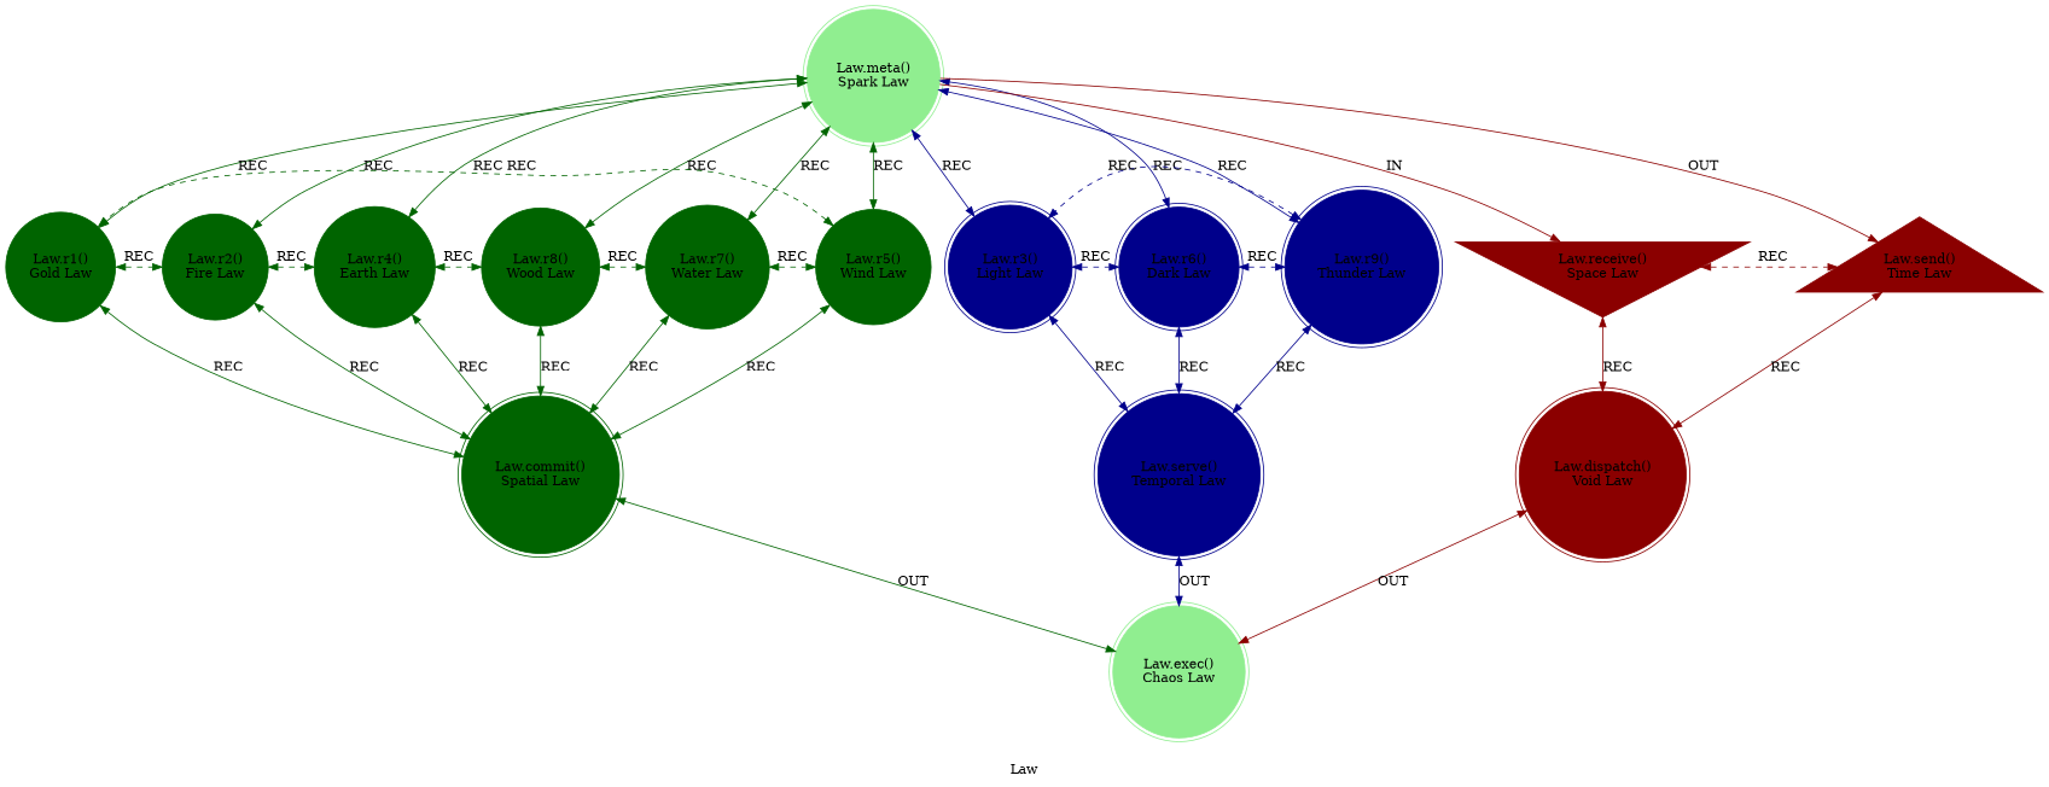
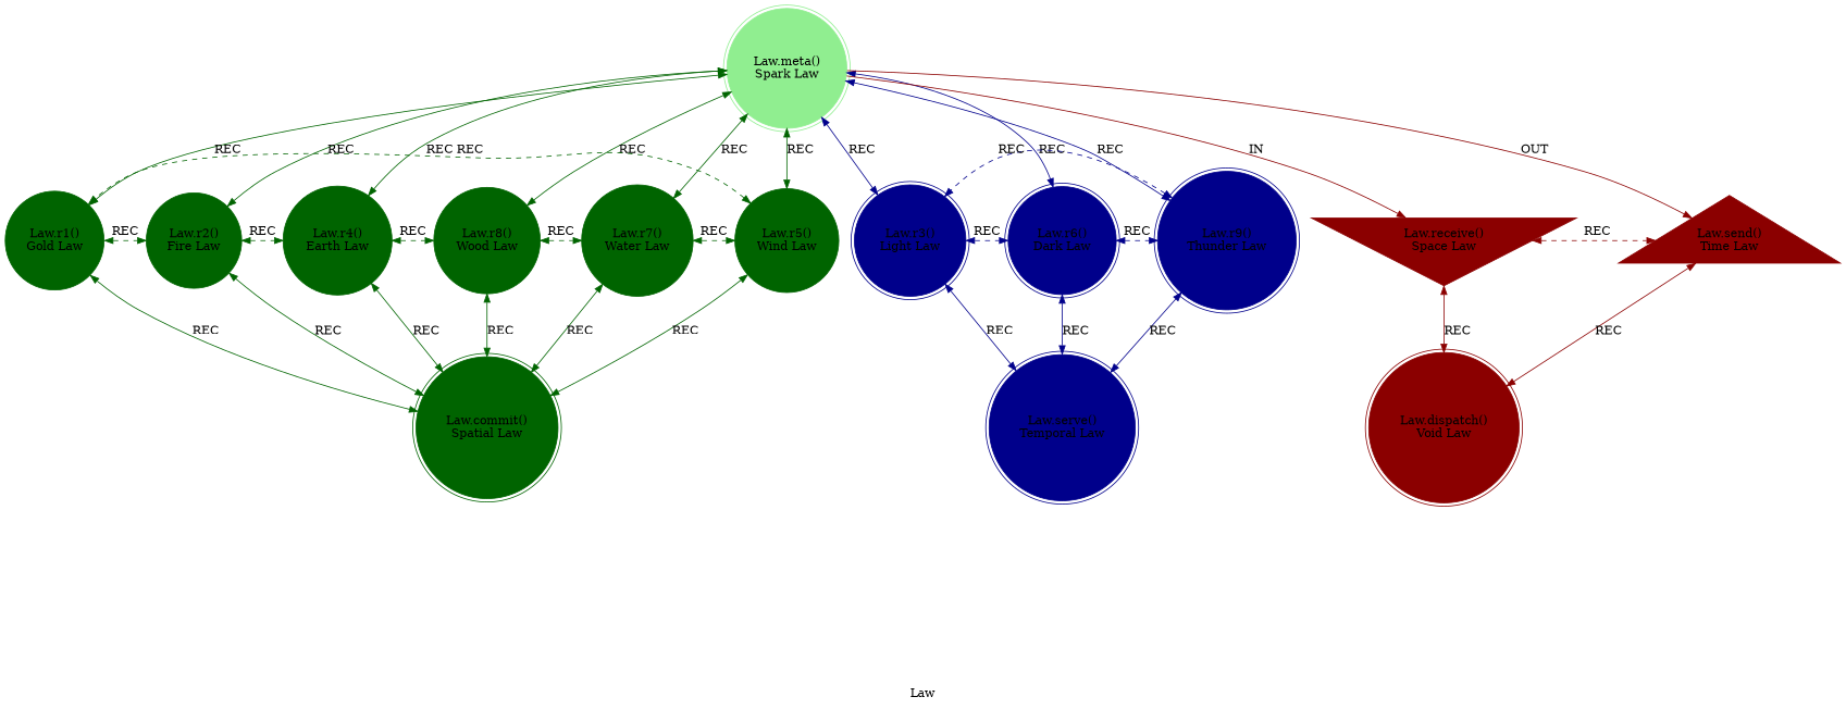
  strict digraph {
    color=lightgray
    label=Law
    style=filled
    node [color=darkgreen shape=doublecircle style=filled]
    edge [color=darkgreen dir=both]
    n1 [color=lightgreen label="Law.meta()\nSpark Law"]
    n2 [label="Law.r1()\nGold Law" shape=circle]
    n3 [label="Law.r2()\nFire Law" shape=circle]
    n4 [label="Law.r4()\nEarth Law" shape=circle]
    n5 [label="Law.r8()\nWood Law" shape=circle]
    n6 [label="Law.r7()\nWater Law" shape=circle]
    n7 [label="Law.r5()\nWind Law" shape=circle]
    n8 [color=darkblue label="Law.r3()\nLight Law"]
    n9 [color=darkblue label="Law.r6()\nDark Law"]
    n10 [color=darkblue label="Law.r9()\nThunder Law"]
    n11 [color=darkred label="Law.receive()\nSpace Law" shape=invtriangle]
    n12 [color=darkred label="Law.send()\nTime Law" shape=triangle]
    n13 [label="Law.commit()\nSpatial Law"]
    n14 [color=darkblue label="Law.serve()\nTemporal Law"]
    n15 [color=darkred label="Law.dispatch()\nVoid Law"]
-   n16 [color=lightgreen label="Law.exec()\nChaos Law"]
    n1 -> n2 [label=REC]
    n1 -> n3 [label=REC]
    n1 -> n4 [label=REC]
    n1 -> n5 [label=REC]
    n1 -> n6 [label=REC]
    n1 -> n7 [label=REC]
    n1 -> n8 [color=darkblue label=REC]
    n1 -> n9 [color=darkblue label=REC]
    n1 -> n10 [color=darkblue label=REC]
    n1 -> n11 [color=darkred label=IN dir=""]
    n1 -> n12 [color=darkred label=OUT dir=""]
    n2 -> n3 [constraint=false label=REC style=dashed]
    n2 -> n13 [label=REC]
    n3 -> n4 [constraint=false label=REC style=dashed]
    n3 -> n13 [label=REC]
    n4 -> n5 [constraint=false label=REC style=dashed]
    n4 -> n13 [label=REC]
    n5 -> n6 [constraint=false label=REC style=dashed]
    n5 -> n13 [label=REC]
    n6 -> n7 [constraint=false label=REC style=dashed]
    n6 -> n13 [label=REC]
    n7 -> n2 [constraint=false label=REC style=dashed]
    n7 -> n13 [label=REC]
    n8 -> n9 [color=darkblue constraint=false label=REC style=dashed]
    n8 -> n14 [color=darkblue label=REC]
    n9 -> n10 [color=darkblue constraint=false label=REC style=dashed]
    n9 -> n14 [color=darkblue label=REC]
    n10 -> n8 [color=darkblue constraint=false label=REC style=dashed]
    n10 -> n14 [color=darkblue label=REC]
    n11 -> n12 [color=darkred constraint=false label=REC style=dashed]
    n11 -> n15 [color=darkred label=REC]
    n12 -> n15 [color=darkred label=REC]
-   n13 -> n16 [label=OUT]
-   n14 -> n16 [color=darkblue label=OUT]
-   n15 -> n16 [color=darkred label=OUT]
  }
